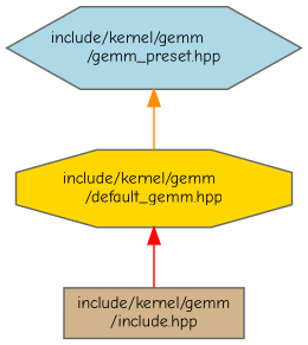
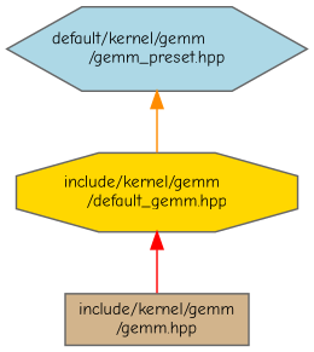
  digraph {
    fontname="Comic Neue"
    node [color=grey40 fontname="Comic Neue" fontsize=10 style=filled]
    edge [dir=back fontname="Comic Neue" fontsize=10 labelfontname=Helvetica labelfontsize=10 style=solid]
-   n1 [color=gray40 fillcolor=lightblue fontcolor=black height=0.2 label="include/kernel/gemm\l/gemm_preset.hpp" shape=hexagon width=0.4]
+   n1 [color=gray40 fillcolor=lightblue fontcolor=black height=0.2 label="default/kernel/gemm\l/gemm_preset.hpp" shape=hexagon width=0.4]
    n2 [fillcolor=gold height=0.2 label="include/kernel/gemm\l/default_gemm.hpp" shape=octagon width=0.4]
-   n3 [fillcolor=tan height=0.2 label="include/kernel/gemm\l/include.hpp" shape=box width=0.4]
+   n3 [fillcolor=tan height=0.2 label="include/kernel/gemm\l/gemm.hpp" shape=box width=0.4]
    n1 -> n2 [color=darkorange]
    n2 -> n3 [color=red]
  }
